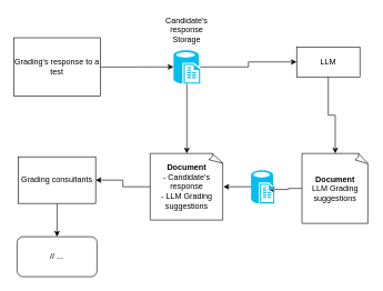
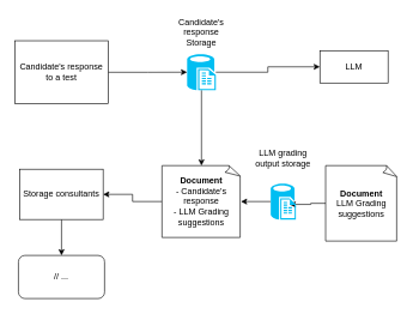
  <mxCell id="0" />
  <mxCell id="1" parent="0" />
  <mxCell id="2" style="edgeStyle=orthogonalEdgeStyle;rounded=0;orthogonalLoop=1;jettySize=auto;html=1;entryX=0;entryY=0.5;entryDx=0;entryDy=0;entryPerimeter=0;" edge="1" parent="1" source="3" target="10"><mxGeometry relative="1" as="geometry" /></mxCell>
- <mxCell id="3" value="Grading's response to a test" style="rounded=0;whiteSpace=wrap;html=1;" vertex="1" parent="1"><mxGeometry x="20" y="56.25" width="130" height="87.5" as="geometry" /></mxCell>
- <mxCell id="4" style="edgeStyle=orthogonalEdgeStyle;rounded=0;orthogonalLoop=1;jettySize=auto;html=1;" edge="1" parent="1" source="5" target="12"><mxGeometry relative="1" as="geometry" /></mxCell>
+ <mxCell id="3" value="Candidate's response to a test" style="rounded=0;whiteSpace=wrap;html=1;" vertex="1" parent="1"><mxGeometry x="20" y="56.25" width="130" height="87.5" as="geometry" /></mxCell>
  <mxCell id="5" value="LLM" style="rounded=0;whiteSpace=wrap;html=1;" vertex="1" parent="1"><mxGeometry x="445" y="70" width="95" height="45" as="geometry" /></mxCell>
  <mxCell id="6" style="edgeStyle=orthogonalEdgeStyle;rounded=0;orthogonalLoop=1;jettySize=auto;html=1;" edge="1" parent="1" source="7" target="17"><mxGeometry relative="1" as="geometry" /></mxCell>
- <mxCell id="7" value="Grading consultants" style="rounded=0;whiteSpace=wrap;html=1;" vertex="1" parent="1"><mxGeometry x="27" y="235" width="116" height="70" as="geometry" /></mxCell>
+ <mxCell id="7" value="Storage consultants" style="rounded=0;whiteSpace=wrap;html=1;" vertex="1" parent="1"><mxGeometry x="27" y="235" width="116" height="70" as="geometry" /></mxCell>
  <mxCell id="8" style="edgeStyle=orthogonalEdgeStyle;rounded=0;orthogonalLoop=1;jettySize=auto;html=1;entryX=0;entryY=0.5;entryDx=0;entryDy=0;" edge="1" parent="1" source="10" target="5"><mxGeometry relative="1" as="geometry" /></mxCell>
  <mxCell id="9" style="edgeStyle=orthogonalEdgeStyle;rounded=0;orthogonalLoop=1;jettySize=auto;html=1;entryX=0.5;entryY=0;entryDx=0;entryDy=0;entryPerimeter=0;" edge="1" parent="1" source="10" target="19"><mxGeometry relative="1" as="geometry" /></mxCell>
  <mxCell id="10" value="" style="verticalLabelPosition=bottom;html=1;verticalAlign=top;align=center;strokeColor=none;fillColor=#00BEF2;shape=mxgraph.azure.sql_reporting;" vertex="1" parent="1"><mxGeometry x="260" y="75" width="40" height="50" as="geometry" /></mxCell>
  <mxCell id="11" style="edgeStyle=orthogonalEdgeStyle;rounded=0;orthogonalLoop=1;jettySize=auto;html=1;entryX=0.75;entryY=0.58;entryDx=0;entryDy=0;entryPerimeter=0;" edge="1" parent="1" source="12" target="15"><mxGeometry relative="1" as="geometry" /></mxCell>
  <mxCell id="12" value="&lt;b&gt;Document&lt;/b&gt;&lt;br&gt;LLM Grading suggestions" style="whiteSpace=wrap;html=1;shape=mxgraph.basic.document" vertex="1" parent="1"><mxGeometry x="453" y="230" width="100" height="105" as="geometry" /></mxCell>
  <mxCell id="13" value="Candidate's response Storage" style="text;html=1;strokeColor=none;fillColor=none;align=center;verticalAlign=middle;whiteSpace=wrap;rounded=0;" vertex="1" parent="1"><mxGeometry x="235" y="20" width="90" height="50" as="geometry" /></mxCell>
  <mxCell id="14" style="edgeStyle=orthogonalEdgeStyle;rounded=0;orthogonalLoop=1;jettySize=auto;html=1;" edge="1" parent="1" source="15" target="19"><mxGeometry relative="1" as="geometry" /></mxCell>
  <mxCell id="15" value="" style="verticalLabelPosition=bottom;html=1;verticalAlign=top;align=center;strokeColor=none;fillColor=#00BEF2;shape=mxgraph.azure.sql_reporting;" vertex="1" parent="1"><mxGeometry x="376.5" y="255" width="35" height="50" as="geometry" /></mxCell>
+ <mxCell id="16" value="LLM grading output storage" style="text;html=1;strokeColor=none;fillColor=none;align=center;verticalAlign=middle;whiteSpace=wrap;rounded=0;" vertex="1" parent="1"><mxGeometry x="349" y="195" width="90" height="50" as="geometry" /></mxCell>
  <mxCell id="17" value="// ..." style="rounded=1;whiteSpace=wrap;html=1;" vertex="1" parent="1"><mxGeometry x="25" y="355" width="120" height="60" as="geometry" /></mxCell>
  <mxCell id="18" style="edgeStyle=orthogonalEdgeStyle;rounded=0;orthogonalLoop=1;jettySize=auto;html=1;entryX=1;entryY=0.5;entryDx=0;entryDy=0;" edge="1" parent="1" source="19" target="7"><mxGeometry relative="1" as="geometry" /></mxCell>
  <mxCell id="19" value="&lt;b&gt;Document&lt;/b&gt;&lt;br&gt;- Candidate's response&lt;br&gt;- LLM Grading suggestions" style="whiteSpace=wrap;html=1;shape=mxgraph.basic.document" vertex="1" parent="1"><mxGeometry x="225" y="230" width="110" height="100" as="geometry" /></mxCell>
